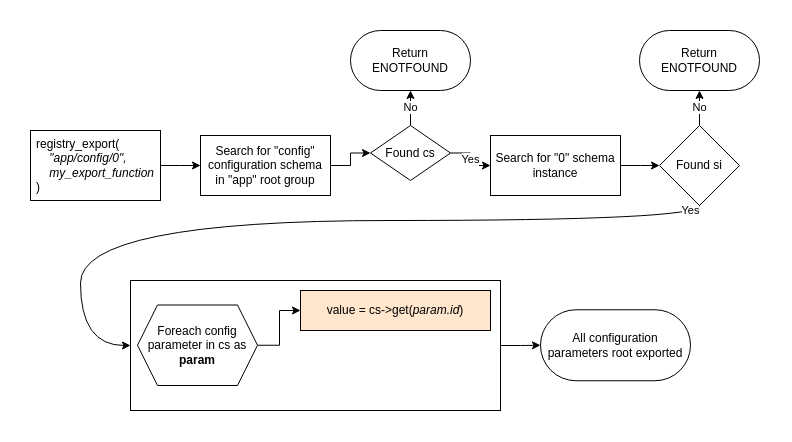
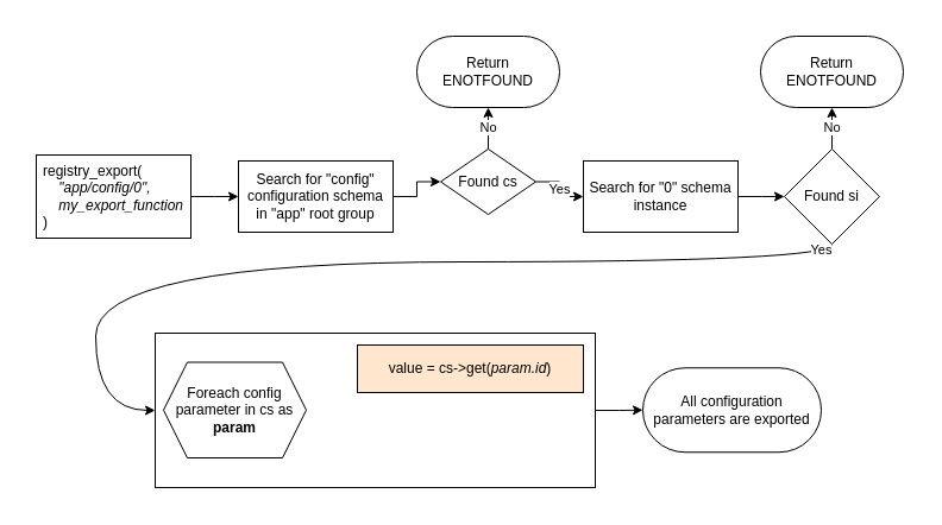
  <mxCell id="0" />
  <mxCell id="1" parent="0" />
  <mxCell id="2" value="" style="rounded=0;whiteSpace=wrap;html=1;strokeColor=none;" parent="1" vertex="1"><mxGeometry x="20" y="20" width="750" height="400" as="geometry" /></mxCell>
  <mxCell id="3" style="edgeStyle=elbowEdgeStyle;rounded=0;html=1;" parent="1" source="17" target="5" edge="1"><mxGeometry relative="1" as="geometry"><mxPoint x="200" y="160" as="sourcePoint" /></mxGeometry></mxCell>
  <mxCell id="4" style="edgeStyle=elbowEdgeStyle;rounded=0;html=1;" parent="1" source="5" target="8" edge="1"><mxGeometry relative="1" as="geometry"><mxPoint x="1021" y="484" as="targetPoint" /></mxGeometry></mxCell>
  <mxCell id="5" value="Search for &quot;config&quot; configuration schema&lt;br&gt;in &quot;app&quot; root group" style="rounded=0;whiteSpace=wrap;html=1;" parent="1" vertex="1"><mxGeometry x="200" y="135" width="130" height="60" as="geometry" /></mxCell>
  <mxCell id="6" value="No" style="edgeStyle=elbowEdgeStyle;rounded=0;html=1;" parent="1" source="8" target="9" edge="1"><mxGeometry relative="1" as="geometry"><mxPoint x="1121" y="524" as="targetPoint" /><mxPoint as="offset" /></mxGeometry></mxCell>
  <mxCell id="7" value="Yes" style="edgeStyle=elbowEdgeStyle;rounded=0;html=1;" parent="1" source="8" target="12" edge="1"><mxGeometry relative="1" as="geometry"><mxPoint x="1021" y="594" as="targetPoint" /></mxGeometry></mxCell>
  <mxCell id="8" value="Found cs" style="rhombus;whiteSpace=wrap;html=1;" parent="1" vertex="1"><mxGeometry x="370" y="125" width="80" height="55" as="geometry" /></mxCell>
  <mxCell id="9" value="Return&lt;br&gt;ENOTFOUND" style="rounded=1;whiteSpace=wrap;html=1;arcSize=50;" parent="1" vertex="1"><mxGeometry x="350" y="30" width="120" height="60" as="geometry" /></mxCell>
- <mxCell id="10" value="All configuration parameters root exported" style="rounded=1;whiteSpace=wrap;html=1;arcSize=50;" parent="1" vertex="1"><mxGeometry x="540" y="309.25" width="150" height="71" as="geometry" /></mxCell>
+ <mxCell id="10" value="All configuration parameters are exported" style="rounded=1;whiteSpace=wrap;html=1;arcSize=50;" parent="1" vertex="1"><mxGeometry x="540" y="309.25" width="150" height="71" as="geometry" /></mxCell>
  <mxCell id="11" style="edgeStyle=elbowEdgeStyle;rounded=0;html=1;" parent="1" source="12" target="15" edge="1"><mxGeometry relative="1" as="geometry"><mxPoint x="700" y="715" as="targetPoint" /></mxGeometry></mxCell>
  <mxCell id="12" value="Search for &quot;0&quot; schema instance" style="rounded=0;whiteSpace=wrap;html=1;" parent="1" vertex="1"><mxGeometry x="490" y="135" width="130" height="60" as="geometry" /></mxCell>
  <mxCell id="13" value="No" style="edgeStyle=elbowEdgeStyle;rounded=0;html=1;" parent="1" source="15" target="16" edge="1"><mxGeometry relative="1" as="geometry"><mxPoint x="800" y="755" as="targetPoint" /><mxPoint as="offset" /></mxGeometry></mxCell>
  <mxCell id="14" value="Yes" style="edgeStyle=orthogonalEdgeStyle;html=1;strokeColor=default;curved=1;entryX=0;entryY=0.5;entryDx=0;entryDy=0;" parent="1" source="15" target="18" edge="1"><mxGeometry x="-0.988" y="-9" relative="1" as="geometry"><mxPoint x="780" y="165" as="targetPoint" /><mxPoint as="offset" /><Array as="points"><mxPoint x="699" y="220" /><mxPoint x="80" y="220" /><mxPoint x="80" y="345" /></Array></mxGeometry></mxCell>
  <mxCell id="15" value="Found si" style="rhombus;whiteSpace=wrap;html=1;" parent="1" vertex="1"><mxGeometry x="659" y="125" width="80" height="80" as="geometry" /></mxCell>
  <mxCell id="16" value="Return&lt;br&gt;ENOTFOUND" style="rounded=1;whiteSpace=wrap;html=1;arcSize=50;" parent="1" vertex="1"><mxGeometry x="639" y="30" width="120" height="60" as="geometry" /></mxCell>
  <mxCell id="17" value="&lt;div style=&quot;text-align: left&quot;&gt;&lt;span&gt;registry_export&lt;/span&gt;&lt;span style=&quot;text-align: left&quot;&gt;(&lt;/span&gt;&lt;/div&gt;&lt;span&gt;&lt;div style=&quot;text-align: left&quot;&gt;&lt;span&gt;&lt;i&gt;&amp;nbsp; &amp;nbsp; &quot;app/config/0&quot;,&lt;/i&gt;&lt;/span&gt;&lt;/div&gt;&lt;div style=&quot;text-align: left&quot;&gt;&lt;span&gt;&lt;i&gt;&amp;nbsp; &amp;nbsp; my_export_function&lt;/i&gt;&lt;/span&gt;&lt;/div&gt;&lt;/span&gt;&lt;div style=&quot;text-align: left&quot;&gt;&lt;span&gt;)&lt;/span&gt;&lt;/div&gt;" style="rounded=0;whiteSpace=wrap;html=1;" parent="1" vertex="1"><mxGeometry x="30" y="130" width="130" height="70" as="geometry" /></mxCell>
  <mxCell id="18" value="" style="rounded=0;whiteSpace=wrap;html=1;verticalAlign=top;" vertex="1" parent="1"><mxGeometry x="130" y="280" width="370" height="130" as="geometry" /></mxCell>
- <mxCell id="19" value="" style="edgeStyle=elbowEdgeStyle;rounded=0;html=1;exitX=1;exitY=0.5;exitDx=0;exitDy=0;" edge="1" parent="1" source="20" target="21"><mxGeometry relative="1" as="geometry"><mxPoint x="290" y="245" as="targetPoint" /><mxPoint as="offset" /><mxPoint x="247" y="386.75" as="sourcePoint" /></mxGeometry></mxCell>
  <mxCell id="20" value="Foreach config parameter in cs as&lt;br&gt;&lt;b&gt;param&lt;/b&gt;" style="shape=hexagon;perimeter=hexagonPerimeter2;whiteSpace=wrap;html=1;fixedSize=1;" vertex="1" parent="1"><mxGeometry x="137" y="304.5" width="120" height="80.5" as="geometry" /></mxCell>
  <mxCell id="21" value="value = cs-&amp;gt;get(&lt;i&gt;param.id&lt;/i&gt;)" style="rounded=0;whiteSpace=wrap;html=1;fillColor=#ffe6cc;" vertex="1" parent="1"><mxGeometry x="300" y="290" width="190" height="40" as="geometry" /></mxCell>
  <mxCell id="22" style="edgeStyle=elbowEdgeStyle;rounded=0;html=1;" edge="1" parent="1" source="18" target="10"><mxGeometry relative="1" as="geometry"><mxPoint x="519" y="344.16" as="targetPoint" /><mxPoint x="480" y="344.16" as="sourcePoint" /></mxGeometry></mxCell>
